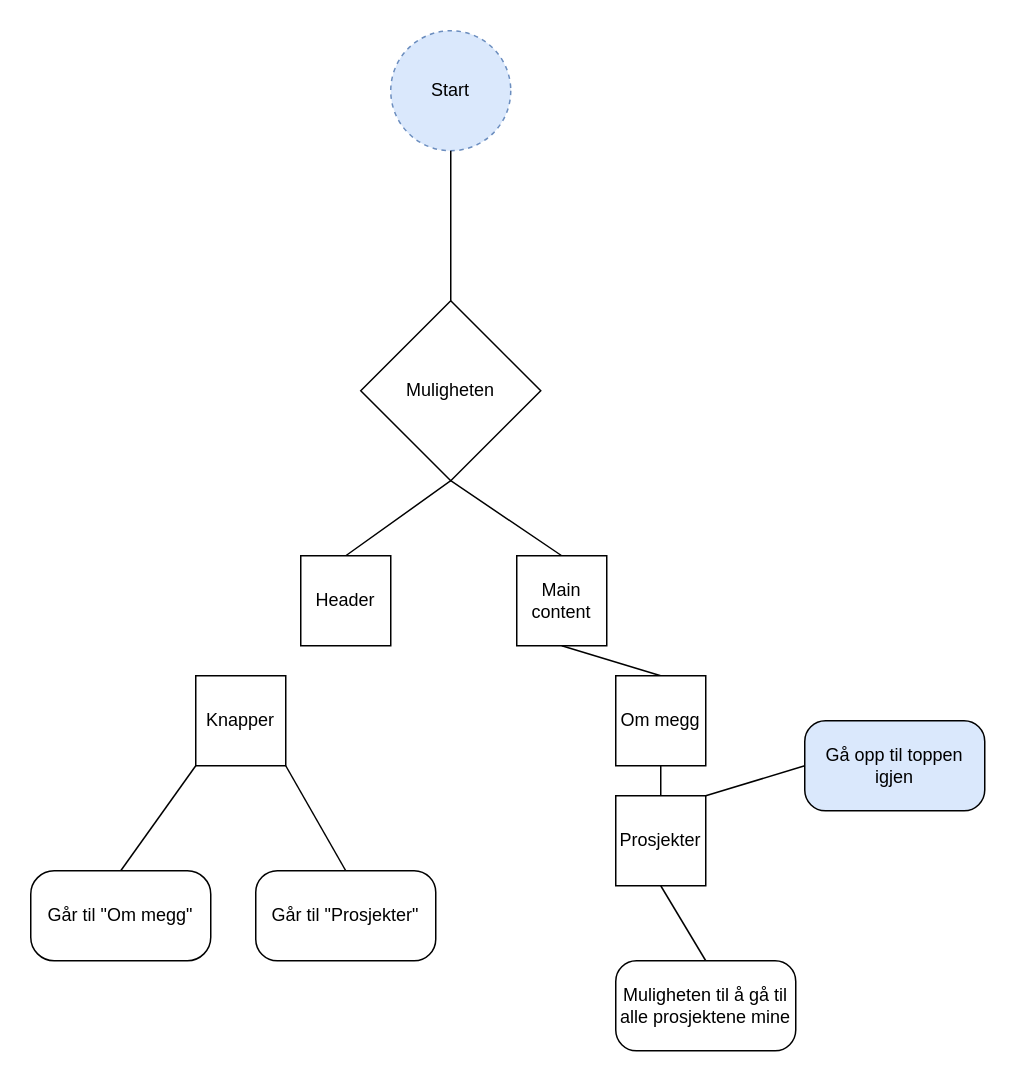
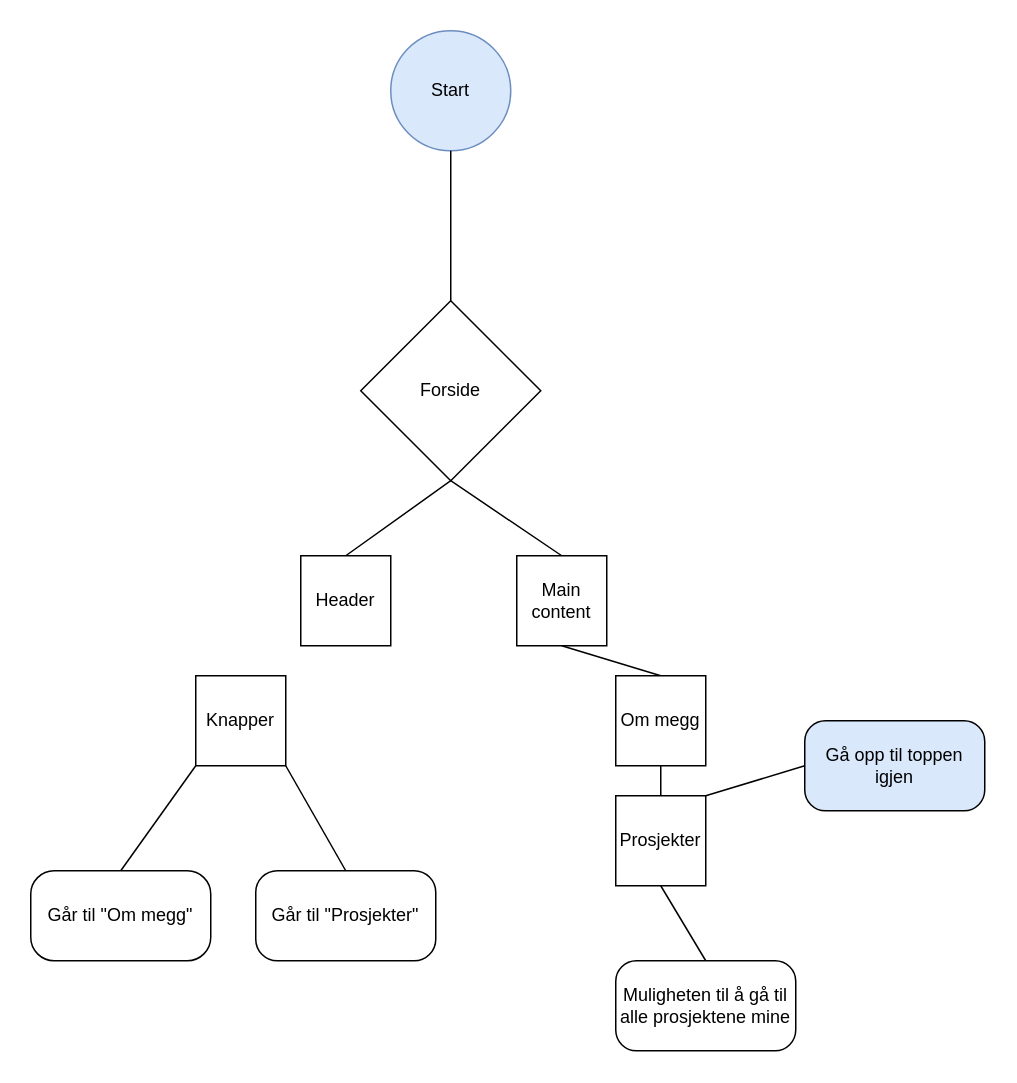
  <mxCell id="0" />
  <mxCell id="1" parent="0" />
- <mxCell id="2" value="Start" style="ellipse;whiteSpace=wrap;html=1;aspect=fixed;fillColor=#dae8fc;strokeColor=#6c8ebf;dashed=1;" vertex="1" parent="1"><mxGeometry x="260" y="20" width="80" height="80" as="geometry" /></mxCell>
+ <mxCell id="2" value="Start" style="ellipse;whiteSpace=wrap;html=1;aspect=fixed;fillColor=#dae8fc;strokeColor=#6c8ebf;" vertex="1" parent="1"><mxGeometry x="260" y="20" width="80" height="80" as="geometry" /></mxCell>
  <mxCell id="3" value="" style="endArrow=none;html=1;rounded=0;entryX=0.5;entryY=1;entryDx=0;entryDy=0;" edge="1" parent="1" target="2"><mxGeometry width="50" height="50" relative="1" as="geometry"><mxPoint x="300" y="200" as="sourcePoint" /><mxPoint x="230" y="280" as="targetPoint" /></mxGeometry></mxCell>
- <mxCell id="4" value="Muligheten" style="rhombus;whiteSpace=wrap;html=1;" vertex="1" parent="1"><mxGeometry x="240" y="200" width="120" height="120" as="geometry" /></mxCell>
+ <mxCell id="4" value="Forside" style="rhombus;whiteSpace=wrap;html=1;" vertex="1" parent="1"><mxGeometry x="240" y="200" width="120" height="120" as="geometry" /></mxCell>
  <mxCell id="5" value="" style="endArrow=none;html=1;rounded=0;entryX=0.5;entryY=0;entryDx=0;entryDy=0;exitX=0.5;exitY=0;exitDx=0;exitDy=0;" edge="1" parent="1" source="7" target="6"><mxGeometry width="50" height="50" relative="1" as="geometry"><mxPoint x="390" y="370" as="sourcePoint" /><mxPoint x="254" y="370" as="targetPoint" /><Array as="points"><mxPoint x="300" y="320" /></Array></mxGeometry></mxCell>
  <mxCell id="6" value="Header" style="rounded=0;whiteSpace=wrap;html=1;" vertex="1" parent="1"><mxGeometry x="200" y="370" width="60" height="60" as="geometry" /></mxCell>
  <mxCell id="7" value="Main content" style="rounded=0;whiteSpace=wrap;html=1;" vertex="1" parent="1"><mxGeometry x="344" y="370" width="60" height="60" as="geometry" /></mxCell>
  <mxCell id="8" value="" style="endArrow=none;html=1;rounded=0;exitX=0.5;exitY=0;exitDx=0;exitDy=0;entryX=0.5;entryY=1;entryDx=0;entryDy=0;" edge="1" parent="1" source="9" target="7"><mxGeometry width="50" height="50" relative="1" as="geometry"><mxPoint x="430" y="480" as="sourcePoint" /><mxPoint x="390" y="430" as="targetPoint" /></mxGeometry></mxCell>
  <mxCell id="9" value="Om megg" style="whiteSpace=wrap;html=1;" vertex="1" parent="1"><mxGeometry x="410" y="450" width="60" height="60" as="geometry" /></mxCell>
  <mxCell id="10" value="Knapper" style="whiteSpace=wrap;html=1;" vertex="1" parent="1"><mxGeometry x="130" y="450" width="60" height="60" as="geometry" /></mxCell>
  <mxCell id="11" value="" style="endArrow=none;html=1;rounded=0;entryX=0;entryY=1;entryDx=0;entryDy=0;exitX=0.5;exitY=0;exitDx=0;exitDy=0;" edge="1" parent="1" source="13" target="10"><mxGeometry width="50" height="50" relative="1" as="geometry"><mxPoint x="80" y="570" as="sourcePoint" /><mxPoint x="130" y="520" as="targetPoint" /></mxGeometry></mxCell>
  <mxCell id="12" value="" style="endArrow=none;html=1;rounded=0;entryX=1;entryY=1;entryDx=0;entryDy=0;exitX=0.5;exitY=0;exitDx=0;exitDy=0;" edge="1" parent="1" source="14" target="10"><mxGeometry width="50" height="50" relative="1" as="geometry"><mxPoint x="240" y="570" as="sourcePoint" /><mxPoint x="200" y="530" as="targetPoint" /></mxGeometry></mxCell>
  <mxCell id="13" value="Går til &quot;Om megg&quot;" style="rounded=1;whiteSpace=wrap;html=1;arcSize=26;" vertex="1" parent="1"><mxGeometry x="20" y="580" width="120" height="60" as="geometry" /></mxCell>
  <mxCell id="14" value="Går til &quot;Prosjekter&quot;" style="rounded=1;whiteSpace=wrap;html=1;arcSize=24;" vertex="1" parent="1"><mxGeometry x="170" y="580" width="120" height="60" as="geometry" /></mxCell>
  <mxCell id="15" value="" style="endArrow=none;html=1;rounded=0;exitX=0.5;exitY=0;exitDx=0;exitDy=0;entryX=0.5;entryY=1;entryDx=0;entryDy=0;" edge="1" parent="1" source="16"><mxGeometry width="50" height="50" relative="1" as="geometry"><mxPoint x="496" y="560" as="sourcePoint" /><mxPoint x="440" y="510" as="targetPoint" /></mxGeometry></mxCell>
  <mxCell id="16" value="Prosjekter" style="whiteSpace=wrap;html=1;" vertex="1" parent="1"><mxGeometry x="410" y="530" width="60" height="60" as="geometry" /></mxCell>
  <mxCell id="17" value="Gå opp til toppen igjen" style="rounded=1;whiteSpace=wrap;html=1;arcSize=23;fillColor=#dae8fc;" vertex="1" parent="1"><mxGeometry x="536" y="480" width="120" height="60" as="geometry" /></mxCell>
  <mxCell id="18" value="" style="endArrow=none;html=1;rounded=0;exitX=1;exitY=0;exitDx=0;exitDy=0;entryX=0;entryY=0.5;entryDx=0;entryDy=0;" edge="1" parent="1" source="16" target="17"><mxGeometry width="50" height="50" relative="1" as="geometry"><mxPoint x="530" y="540" as="sourcePoint" /><mxPoint x="580" y="490" as="targetPoint" /></mxGeometry></mxCell>
  <mxCell id="19" value="" style="endArrow=none;html=1;rounded=0;exitX=0.5;exitY=0;exitDx=0;exitDy=0;entryX=0.5;entryY=1;entryDx=0;entryDy=0;" edge="1" parent="1" source="20" target="16"><mxGeometry width="50" height="50" relative="1" as="geometry"><mxPoint x="530" y="640" as="sourcePoint" /><mxPoint x="470" y="590" as="targetPoint" /></mxGeometry></mxCell>
  <mxCell id="20" value="Muligheten til å gå til alle prosjektene mine" style="rounded=1;whiteSpace=wrap;html=1;arcSize=23;" vertex="1" parent="1"><mxGeometry x="410" y="640" width="120" height="60" as="geometry" /></mxCell>
